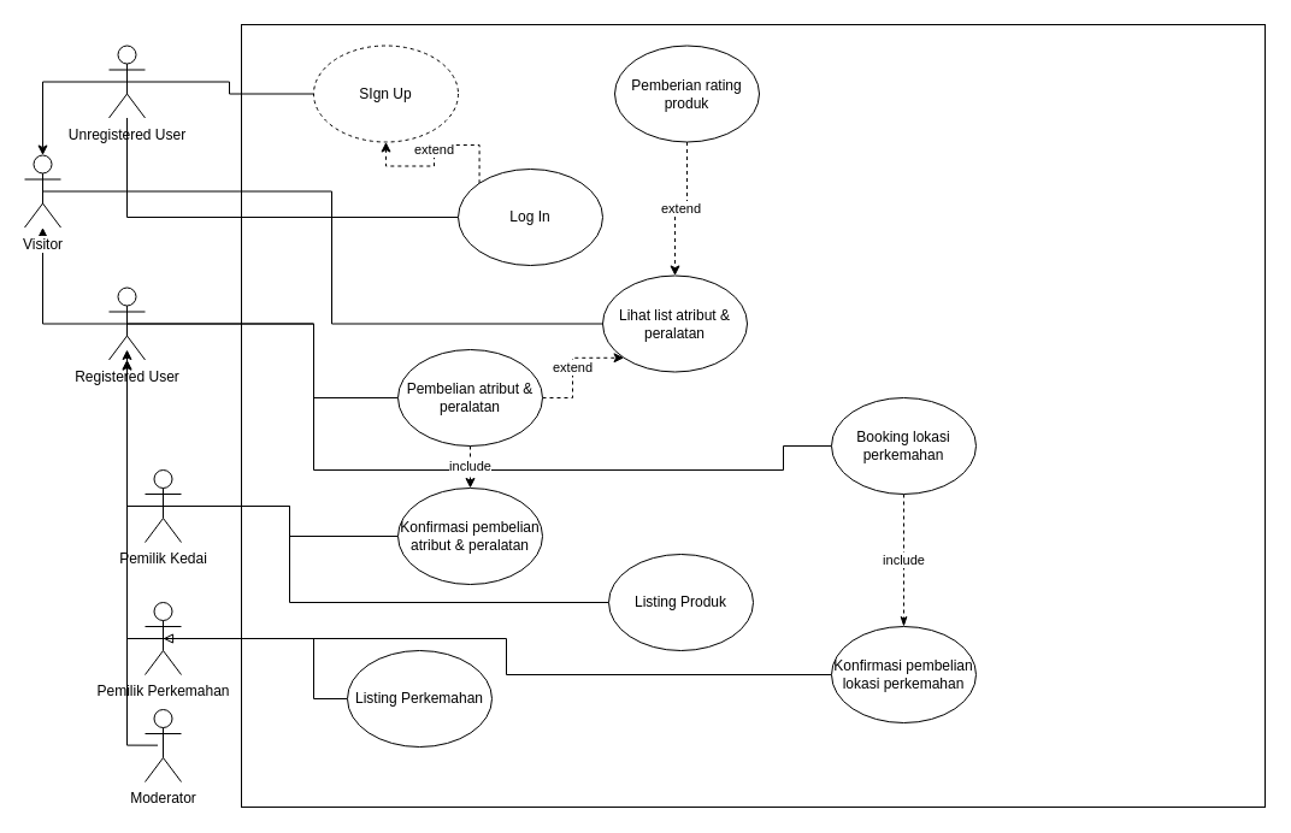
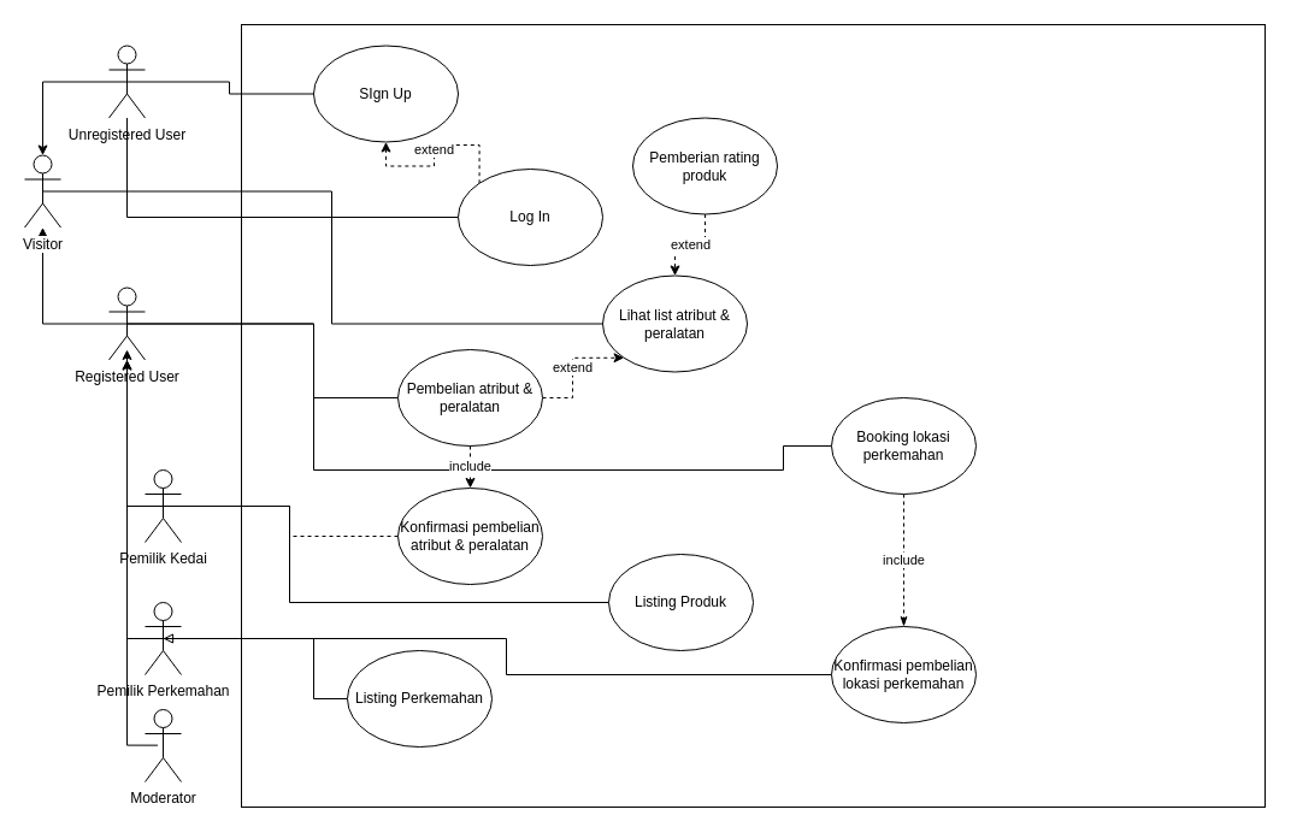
  <mxCell id="0" />
  <mxCell id="1" parent="0" />
  <mxCell id="2" value="" style="rounded=0;whiteSpace=wrap;html=1;" vertex="1" parent="1"><mxGeometry x="200" y="20" width="850" height="650" as="geometry" /></mxCell>
  <mxCell id="3" value="" style="edgeStyle=orthogonalEdgeStyle;rounded=0;orthogonalLoop=1;jettySize=auto;html=1;exitX=0.5;exitY=0.5;exitDx=0;exitDy=0;exitPerimeter=0;" edge="1" parent="1" source="7" target="5"><mxGeometry relative="1" as="geometry" /></mxCell>
  <mxCell id="4" style="edgeStyle=orthogonalEdgeStyle;rounded=0;orthogonalLoop=1;jettySize=auto;html=1;exitX=0.5;exitY=0.5;exitDx=0;exitDy=0;exitPerimeter=0;entryX=0;entryY=0.5;entryDx=0;entryDy=0;endArrow=none;endFill=0;" edge="1" parent="1" source="5" target="20"><mxGeometry relative="1" as="geometry" /></mxCell>
  <mxCell id="5" value="Visitor" style="shape=umlActor;verticalLabelPosition=bottom;labelBackgroundColor=#ffffff;verticalAlign=top;html=1;outlineConnect=0;" vertex="1" parent="1"><mxGeometry x="20" y="128.5" width="30" height="60" as="geometry" /></mxCell>
  <mxCell id="6" style="edgeStyle=orthogonalEdgeStyle;rounded=0;orthogonalLoop=1;jettySize=auto;html=1;exitX=0.5;exitY=0.5;exitDx=0;exitDy=0;exitPerimeter=0;entryX=0;entryY=0.5;entryDx=0;entryDy=0;endArrow=none;endFill=0;" edge="1" parent="1" source="7" target="29"><mxGeometry relative="1" as="geometry"><Array as="points"><mxPoint x="260" y="268" /><mxPoint x="260" y="390" /><mxPoint x="650" y="390" /></Array></mxGeometry></mxCell>
  <mxCell id="7" value="Registered User" style="shape=umlActor;verticalLabelPosition=bottom;labelBackgroundColor=#ffffff;verticalAlign=top;html=1;outlineConnect=0;" vertex="1" parent="1"><mxGeometry x="90" y="238.5" width="30" height="60" as="geometry" /></mxCell>
  <mxCell id="8" style="edgeStyle=orthogonalEdgeStyle;rounded=0;orthogonalLoop=1;jettySize=auto;html=1;exitX=0.5;exitY=0.5;exitDx=0;exitDy=0;exitPerimeter=0;" edge="1" parent="1" source="9" target="5"><mxGeometry relative="1" as="geometry" /></mxCell>
  <mxCell id="9" value="Unregistered User" style="shape=umlActor;verticalLabelPosition=bottom;labelBackgroundColor=#ffffff;verticalAlign=top;html=1;outlineConnect=0;" vertex="1" parent="1"><mxGeometry x="90" y="37.5" width="30" height="60" as="geometry" /></mxCell>
  <mxCell id="10" style="edgeStyle=orthogonalEdgeStyle;rounded=0;orthogonalLoop=1;jettySize=auto;html=1;exitX=0.5;exitY=0.5;exitDx=0;exitDy=0;exitPerimeter=0;" edge="1" parent="1" source="11" target="7"><mxGeometry relative="1" as="geometry"><Array as="points"><mxPoint x="105" y="420" /></Array></mxGeometry></mxCell>
  <mxCell id="11" value="Pemilik Kedai" style="shape=umlActor;verticalLabelPosition=bottom;labelBackgroundColor=#ffffff;verticalAlign=top;html=1;outlineConnect=0;" vertex="1" parent="1"><mxGeometry x="120" y="390" width="30" height="60" as="geometry" /></mxCell>
  <mxCell id="12" style="edgeStyle=orthogonalEdgeStyle;rounded=0;orthogonalLoop=1;jettySize=auto;html=1;exitX=0.5;exitY=0.5;exitDx=0;exitDy=0;exitPerimeter=0;" edge="1" parent="1" source="13" target="7"><mxGeometry relative="1" as="geometry"><Array as="points"><mxPoint x="105" y="530" /></Array></mxGeometry></mxCell>
  <mxCell id="13" value="Pemilik Perkemahan" style="shape=umlActor;verticalLabelPosition=bottom;labelBackgroundColor=#ffffff;verticalAlign=top;html=1;outlineConnect=0;" vertex="1" parent="1"><mxGeometry x="120" y="500" width="30" height="60" as="geometry" /></mxCell>
  <mxCell id="14" style="edgeStyle=orthogonalEdgeStyle;rounded=0;orthogonalLoop=1;jettySize=auto;html=1;exitX=0;exitY=0.5;exitDx=0;exitDy=0;entryX=0.5;entryY=0.5;entryDx=0;entryDy=0;entryPerimeter=0;endArrow=none;endFill=0;" edge="1" parent="1" source="15" target="9"><mxGeometry relative="1" as="geometry" /></mxCell>
- <mxCell id="15" value="SIgn Up" style="ellipse;whiteSpace=wrap;html=1;dashed=1;" vertex="1" parent="1"><mxGeometry x="260" y="37.5" width="120" height="80" as="geometry" /></mxCell>
+ <mxCell id="15" value="SIgn Up" style="ellipse;whiteSpace=wrap;html=1;" vertex="1" parent="1"><mxGeometry x="260" y="37.5" width="120" height="80" as="geometry" /></mxCell>
  <mxCell id="16" style="edgeStyle=orthogonalEdgeStyle;rounded=0;orthogonalLoop=1;jettySize=auto;html=1;exitX=0;exitY=0.5;exitDx=0;exitDy=0;endArrow=none;endFill=0;" edge="1" parent="1" source="18" target="9"><mxGeometry relative="1" as="geometry" /></mxCell>
  <mxCell id="17" value="extend" style="edgeStyle=orthogonalEdgeStyle;rounded=0;orthogonalLoop=1;jettySize=auto;html=1;exitX=0;exitY=0;exitDx=0;exitDy=0;endArrow=classic;endFill=1;dashed=1;" edge="1" parent="1" source="18" target="15"><mxGeometry relative="1" as="geometry" /></mxCell>
  <mxCell id="18" value="Log In" style="ellipse;whiteSpace=wrap;html=1;" vertex="1" parent="1"><mxGeometry x="380" y="140" width="120" height="80" as="geometry" /></mxCell>
  <mxCell id="19" value="extend" style="edgeStyle=orthogonalEdgeStyle;rounded=0;orthogonalLoop=1;jettySize=auto;html=1;endArrow=classic;endFill=1;entryX=0;entryY=1;entryDx=0;entryDy=0;dashed=1;" edge="1" parent="1" source="25" target="20"><mxGeometry relative="1" as="geometry" /></mxCell>
  <mxCell id="20" value="Lihat list atribut &amp;amp; peralatan" style="ellipse;whiteSpace=wrap;html=1;" vertex="1" parent="1"><mxGeometry x="500" y="228.5" width="120" height="80" as="geometry" /></mxCell>
  <mxCell id="21" value="extend" style="edgeStyle=orthogonalEdgeStyle;rounded=0;orthogonalLoop=1;jettySize=auto;html=1;exitX=0.5;exitY=1;exitDx=0;exitDy=0;entryX=0.5;entryY=0;entryDx=0;entryDy=0;dashed=1;endArrow=classic;endFill=1;" edge="1" parent="1" source="22" target="20"><mxGeometry relative="1" as="geometry" /></mxCell>
- <mxCell id="22" value="Pemberian rating produk" style="ellipse;whiteSpace=wrap;html=1;" vertex="1" parent="1"><mxGeometry x="510" y="37.5" width="120" height="80" as="geometry" /></mxCell>
+ <mxCell id="22" value="Pemberian rating produk" style="ellipse;whiteSpace=wrap;html=1;" vertex="1" parent="1"><mxGeometry x="525" y="97.5" width="120" height="80" as="geometry" /></mxCell>
  <mxCell id="23" style="edgeStyle=orthogonalEdgeStyle;rounded=0;orthogonalLoop=1;jettySize=auto;html=1;exitX=0;exitY=0.5;exitDx=0;exitDy=0;entryX=0.5;entryY=0.5;entryDx=0;entryDy=0;entryPerimeter=0;endArrow=none;endFill=0;" edge="1" parent="1" source="25" target="7"><mxGeometry relative="1" as="geometry"><Array as="points"><mxPoint x="260" y="330" /><mxPoint x="260" y="268" /></Array></mxGeometry></mxCell>
  <mxCell id="24" value="include" style="edgeStyle=orthogonalEdgeStyle;rounded=0;orthogonalLoop=1;jettySize=auto;html=1;exitX=0.5;exitY=1;exitDx=0;exitDy=0;dashed=1;endArrow=classic;endFill=1;" edge="1" parent="1" source="25" target="31"><mxGeometry relative="1" as="geometry" /></mxCell>
  <mxCell id="25" value="Pembelian atribut &amp;amp; peralatan" style="ellipse;whiteSpace=wrap;html=1;" vertex="1" parent="1"><mxGeometry x="330" y="290" width="120" height="80" as="geometry" /></mxCell>
  <mxCell id="26" style="edgeStyle=orthogonalEdgeStyle;rounded=0;orthogonalLoop=1;jettySize=auto;html=1;exitX=0.5;exitY=0.5;exitDx=0;exitDy=0;exitPerimeter=0;endArrow=classic;endFill=1;" edge="1" parent="1"><mxGeometry relative="1" as="geometry"><mxPoint x="105" y="290" as="targetPoint" /><mxPoint x="130.529" y="618.647" as="sourcePoint" /><Array as="points"><mxPoint x="105" y="619" /></Array></mxGeometry></mxCell>
  <mxCell id="27" value="Moderator" style="shape=umlActor;verticalLabelPosition=bottom;labelBackgroundColor=#ffffff;verticalAlign=top;html=1;outlineConnect=0;" vertex="1" parent="1"><mxGeometry x="120" y="589" width="30" height="60" as="geometry" /></mxCell>
  <mxCell id="28" value="include" style="edgeStyle=orthogonalEdgeStyle;rounded=0;orthogonalLoop=1;jettySize=auto;html=1;exitX=0.5;exitY=1;exitDx=0;exitDy=0;endArrow=classicThin;endFill=1;dashed=1;" edge="1" parent="1" source="29" target="33"><mxGeometry relative="1" as="geometry" /></mxCell>
  <mxCell id="29" value="Booking lokasi perkemahan" style="ellipse;whiteSpace=wrap;html=1;" vertex="1" parent="1"><mxGeometry x="690" y="330" width="120" height="80" as="geometry" /></mxCell>
- <mxCell id="30" style="edgeStyle=orthogonalEdgeStyle;rounded=0;orthogonalLoop=1;jettySize=auto;html=1;exitX=0;exitY=0.5;exitDx=0;exitDy=0;entryX=0.5;entryY=0.5;entryDx=0;entryDy=0;entryPerimeter=0;endArrow=none;endFill=0;" edge="1" parent="1" source="31" target="11"><mxGeometry relative="1" as="geometry" /></mxCell>
+ <mxCell id="30" style="edgeStyle=orthogonalEdgeStyle;rounded=0;orthogonalLoop=1;jettySize=auto;html=1;exitX=0;exitY=0.5;exitDx=0;exitDy=0;entryX=0.5;entryY=0.5;entryDx=0;entryDy=0;entryPerimeter=0;endArrow=none;endFill=0;dashed=1;" edge="1" parent="1" source="31" target="11"><mxGeometry relative="1" as="geometry" /></mxCell>
  <mxCell id="31" value="Konfirmasi pembelian atribut &amp;amp; peralatan" style="ellipse;whiteSpace=wrap;html=1;" vertex="1" parent="1"><mxGeometry x="330" y="405" width="120" height="80" as="geometry" /></mxCell>
  <mxCell id="32" style="edgeStyle=orthogonalEdgeStyle;rounded=0;orthogonalLoop=1;jettySize=auto;html=1;exitX=0;exitY=0.5;exitDx=0;exitDy=0;entryX=0.5;entryY=0.5;entryDx=0;entryDy=0;entryPerimeter=0;endArrow=none;endFill=0;" edge="1" parent="1" source="33" target="13"><mxGeometry relative="1" as="geometry" /></mxCell>
  <mxCell id="33" value="Konfirmasi pembelian lokasi perkemahan" style="ellipse;whiteSpace=wrap;html=1;" vertex="1" parent="1"><mxGeometry x="690" y="520" width="120" height="80" as="geometry" /></mxCell>
  <mxCell id="34" style="edgeStyle=orthogonalEdgeStyle;rounded=0;orthogonalLoop=1;jettySize=auto;html=1;exitX=0;exitY=0.5;exitDx=0;exitDy=0;entryX=0.5;entryY=0.5;entryDx=0;entryDy=0;entryPerimeter=0;endArrow=none;endFill=0;" edge="1" parent="1" source="35" target="11"><mxGeometry relative="1" as="geometry"><Array as="points"><mxPoint x="240" y="500" /><mxPoint x="240" y="420" /></Array></mxGeometry></mxCell>
  <mxCell id="35" value="Listing Produk " style="ellipse;whiteSpace=wrap;html=1;" vertex="1" parent="1"><mxGeometry x="505" y="460" width="120" height="80" as="geometry" /></mxCell>
  <mxCell id="36" style="edgeStyle=orthogonalEdgeStyle;rounded=0;orthogonalLoop=1;jettySize=auto;html=1;exitX=0;exitY=0.5;exitDx=0;exitDy=0;entryX=0.5;entryY=0.5;entryDx=0;entryDy=0;entryPerimeter=0;endArrow=block;endFill=0;" edge="1" parent="1" source="37" target="13"><mxGeometry relative="1" as="geometry"><Array as="points"><mxPoint x="260" y="580" /><mxPoint x="260" y="530" /></Array></mxGeometry></mxCell>
  <mxCell id="37" value="Listing Perkemahan" style="ellipse;whiteSpace=wrap;html=1;" vertex="1" parent="1"><mxGeometry x="288" y="540" width="120" height="80" as="geometry" /></mxCell>
